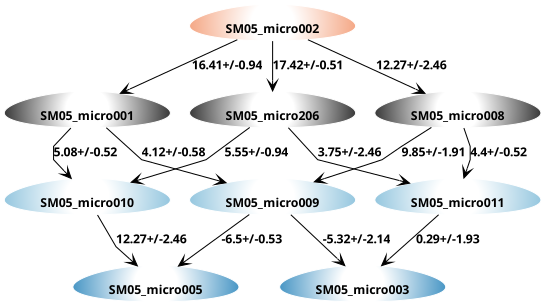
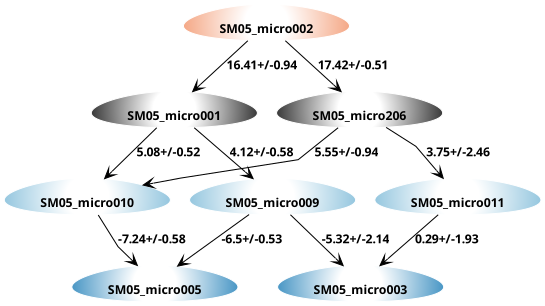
  strict digraph {
    fontname="sans bold"
    splines=polyline
    node [charge=0 color="#ffffff:#333333" fontcolor=black fontname="sans bold" fontsize=12 labelloc=b penwidth=1 shape=egg style=radial]
    edge [SEM=0.58 arrowhead=vee fontname="sans bold" fontsize=12 splines=polyline]
    SM05_micro001 [height=0.5 width=0.79843]
    n2 [height=0.5 label=SM05_micro206 width=0.79843]
-   SM05_micro008 [height=0.5 width=0.79843]
    SM05_micro002 [charge=-1 color="#ffffff:#f4a582" height=0.5 width=0.79843]
    SM05_micro003 [charge=2 color="#ffffff:#4393c3" height=0.5 width=0.79843]
    SM05_micro005 [charge=2 color="#ffffff:#4393c3" height=0.5 width=0.79843]
    SM05_micro009 [charge=1 color="#ffffff:#92c5de" height=0.5 width=0.79843]
    SM05_micro010 [charge=1 color="#ffffff:#92c5de" height=0.5 width=0.79843]
    SM05_micro011 [charge=1 color="#ffffff:#92c5de" height=0.5 width=0.79843]
    subgraph sub_1 {
      label="Neutral charge"
      SM05_micro001
      n2
-     SM05_micro008
    }
    subgraph sub_2 {
      label="-1 charge"
      SM05_micro002
    }
    subgraph sub_3 {
      label="+2 charge"
      SM05_micro003
      SM05_micro005
    }
    subgraph sub_4 {
      label="+1 charge"
      SM05_micro009
      SM05_micro010
      SM05_micro011
    }
    SM05_micro001 -> SM05_micro009 [label="4.12+/-0.58" pKa=4.12]
    SM05_micro001 -> SM05_micro010 [SEM=0.52 label="5.08+/-0.52" pKa=5.08]
    n2 -> SM05_micro010 [SEM=0.94 label="5.55+/-0.94" pKa=5.55]
    n2 -> SM05_micro011 [SEM=2.46 label="3.75+/-2.46" pKa=3.75]
-   SM05_micro008 -> SM05_micro009 [SEM=1.91 label="9.85+/-1.91" pKa=9.85]
-   SM05_micro008 -> SM05_micro011 [SEM=0.52 label="4.4+/-0.52" pKa=4.4]
    SM05_micro002 -> SM05_micro001 [SEM=0.94 label="16.41+/-0.94" pKa=16.41]
    SM05_micro002 -> n2 [SEM=0.51 label="17.42+/-0.51" pKa=17.42]
-   SM05_micro002 -> SM05_micro008 [SEM=2.46 label="12.27+/-2.46" pKa=12.27]
    SM05_micro009 -> SM05_micro003 [SEM=2.14 label="-5.32+/-2.14" pKa=-5.32]
    SM05_micro009 -> SM05_micro005 [SEM=0.53 label="-6.5+/-0.53" pKa=-6.5]
-   SM05_micro010 -> SM05_micro005 [label="12.27+/-2.46" pKa=-7.24]
+   SM05_micro010 -> SM05_micro005 [label="-7.24+/-0.58" pKa=-7.24]
    SM05_micro011 -> SM05_micro003 [SEM=1.93 label="0.29+/-1.93" pKa=0.29]
  }
